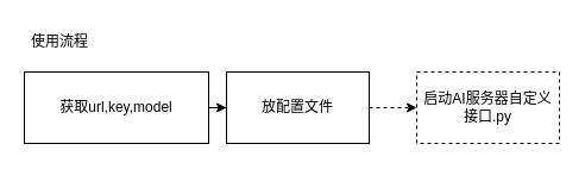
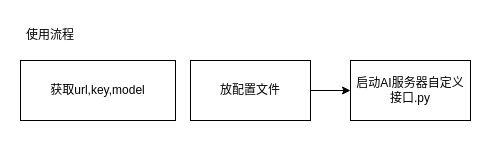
  <mxCell id="0" />
  <mxCell id="1" parent="0" />
- <mxCell id="2" style="edgeStyle=orthogonalEdgeStyle;rounded=0;orthogonalLoop=1;jettySize=auto;html=1;" edge="1" parent="1" source="3" target="5"><mxGeometry relative="1" as="geometry" /></mxCell>
  <mxCell id="3" value="获取url,key,model" style="rounded=0;whiteSpace=wrap;html=1;" vertex="1" parent="1"><mxGeometry x="20" y="60" width="155" height="60" as="geometry" /></mxCell>
- <mxCell id="4" style="edgeStyle=orthogonalEdgeStyle;rounded=0;orthogonalLoop=1;jettySize=auto;html=1;dashed=1;" edge="1" parent="1" source="5" target="6"><mxGeometry relative="1" as="geometry" /></mxCell>
+ <mxCell id="4" style="edgeStyle=orthogonalEdgeStyle;rounded=0;orthogonalLoop=1;jettySize=auto;html=1;" edge="1" parent="1" source="5" target="6"><mxGeometry relative="1" as="geometry" /></mxCell>
  <mxCell id="5" value="放配置文件" style="rounded=0;whiteSpace=wrap;html=1;" vertex="1" parent="1"><mxGeometry x="190" y="60" width="120" height="60" as="geometry" /></mxCell>
- <mxCell id="6" value="启动AI服务器自定义接口.py" style="rounded=0;whiteSpace=wrap;html=1;dashed=1;" vertex="1" parent="1"><mxGeometry x="350" y="60" width="120" height="60" as="geometry" /></mxCell>
+ <mxCell id="6" value="启动AI服务器自定义接口.py" style="rounded=0;whiteSpace=wrap;html=1;" vertex="1" parent="1"><mxGeometry x="350" y="60" width="120" height="60" as="geometry" /></mxCell>
  <mxCell id="7" value="使用流程" style="text;html=1;align=center;verticalAlign=middle;whiteSpace=wrap;rounded=0;" vertex="1" parent="1"><mxGeometry x="20" y="20" width="60" height="30" as="geometry" /></mxCell>
